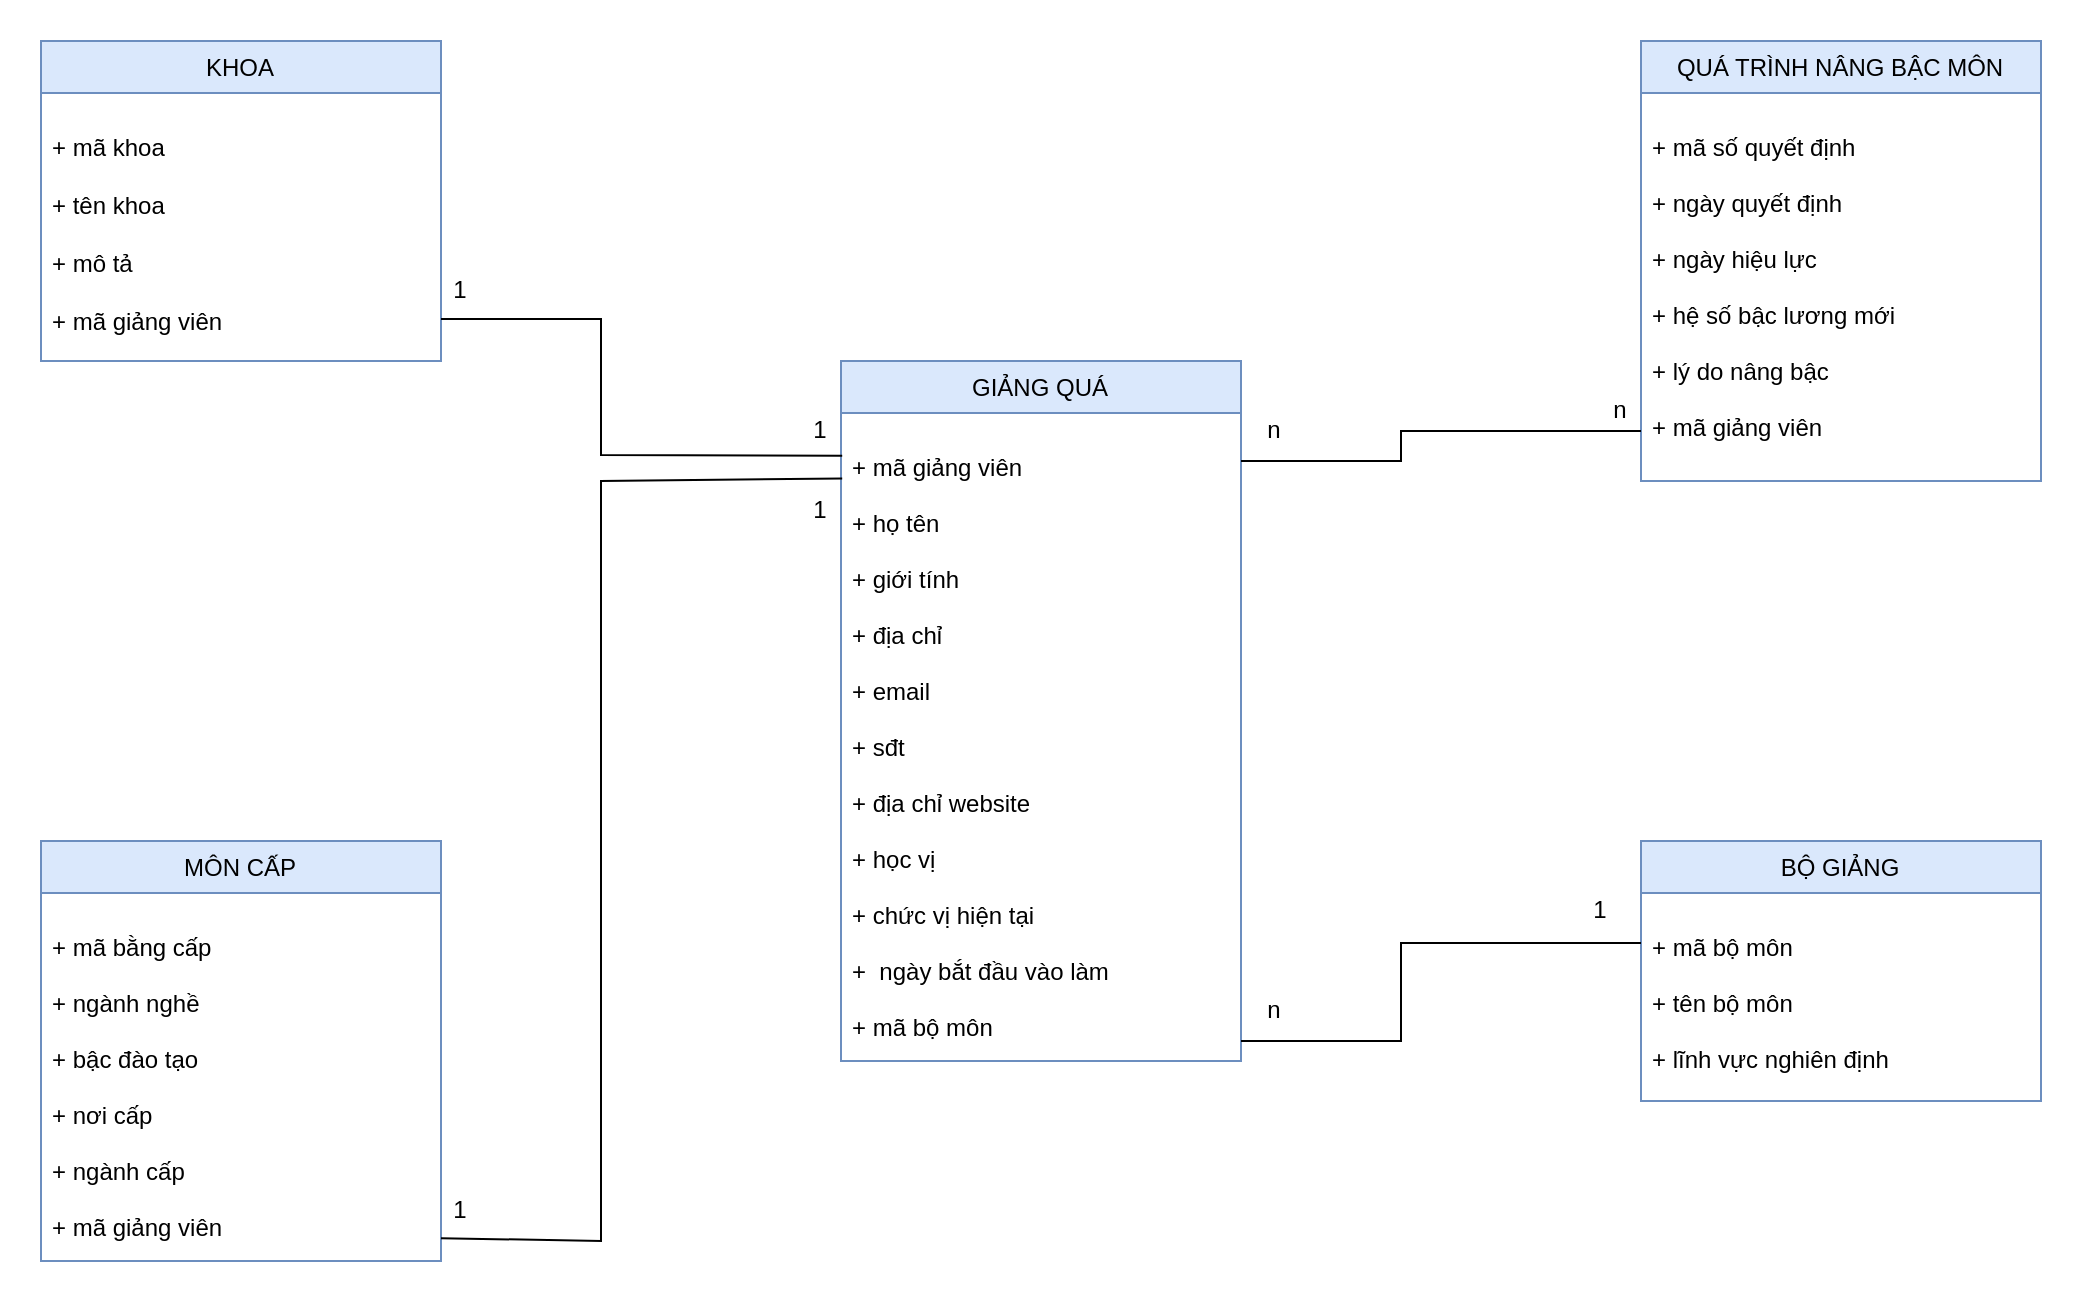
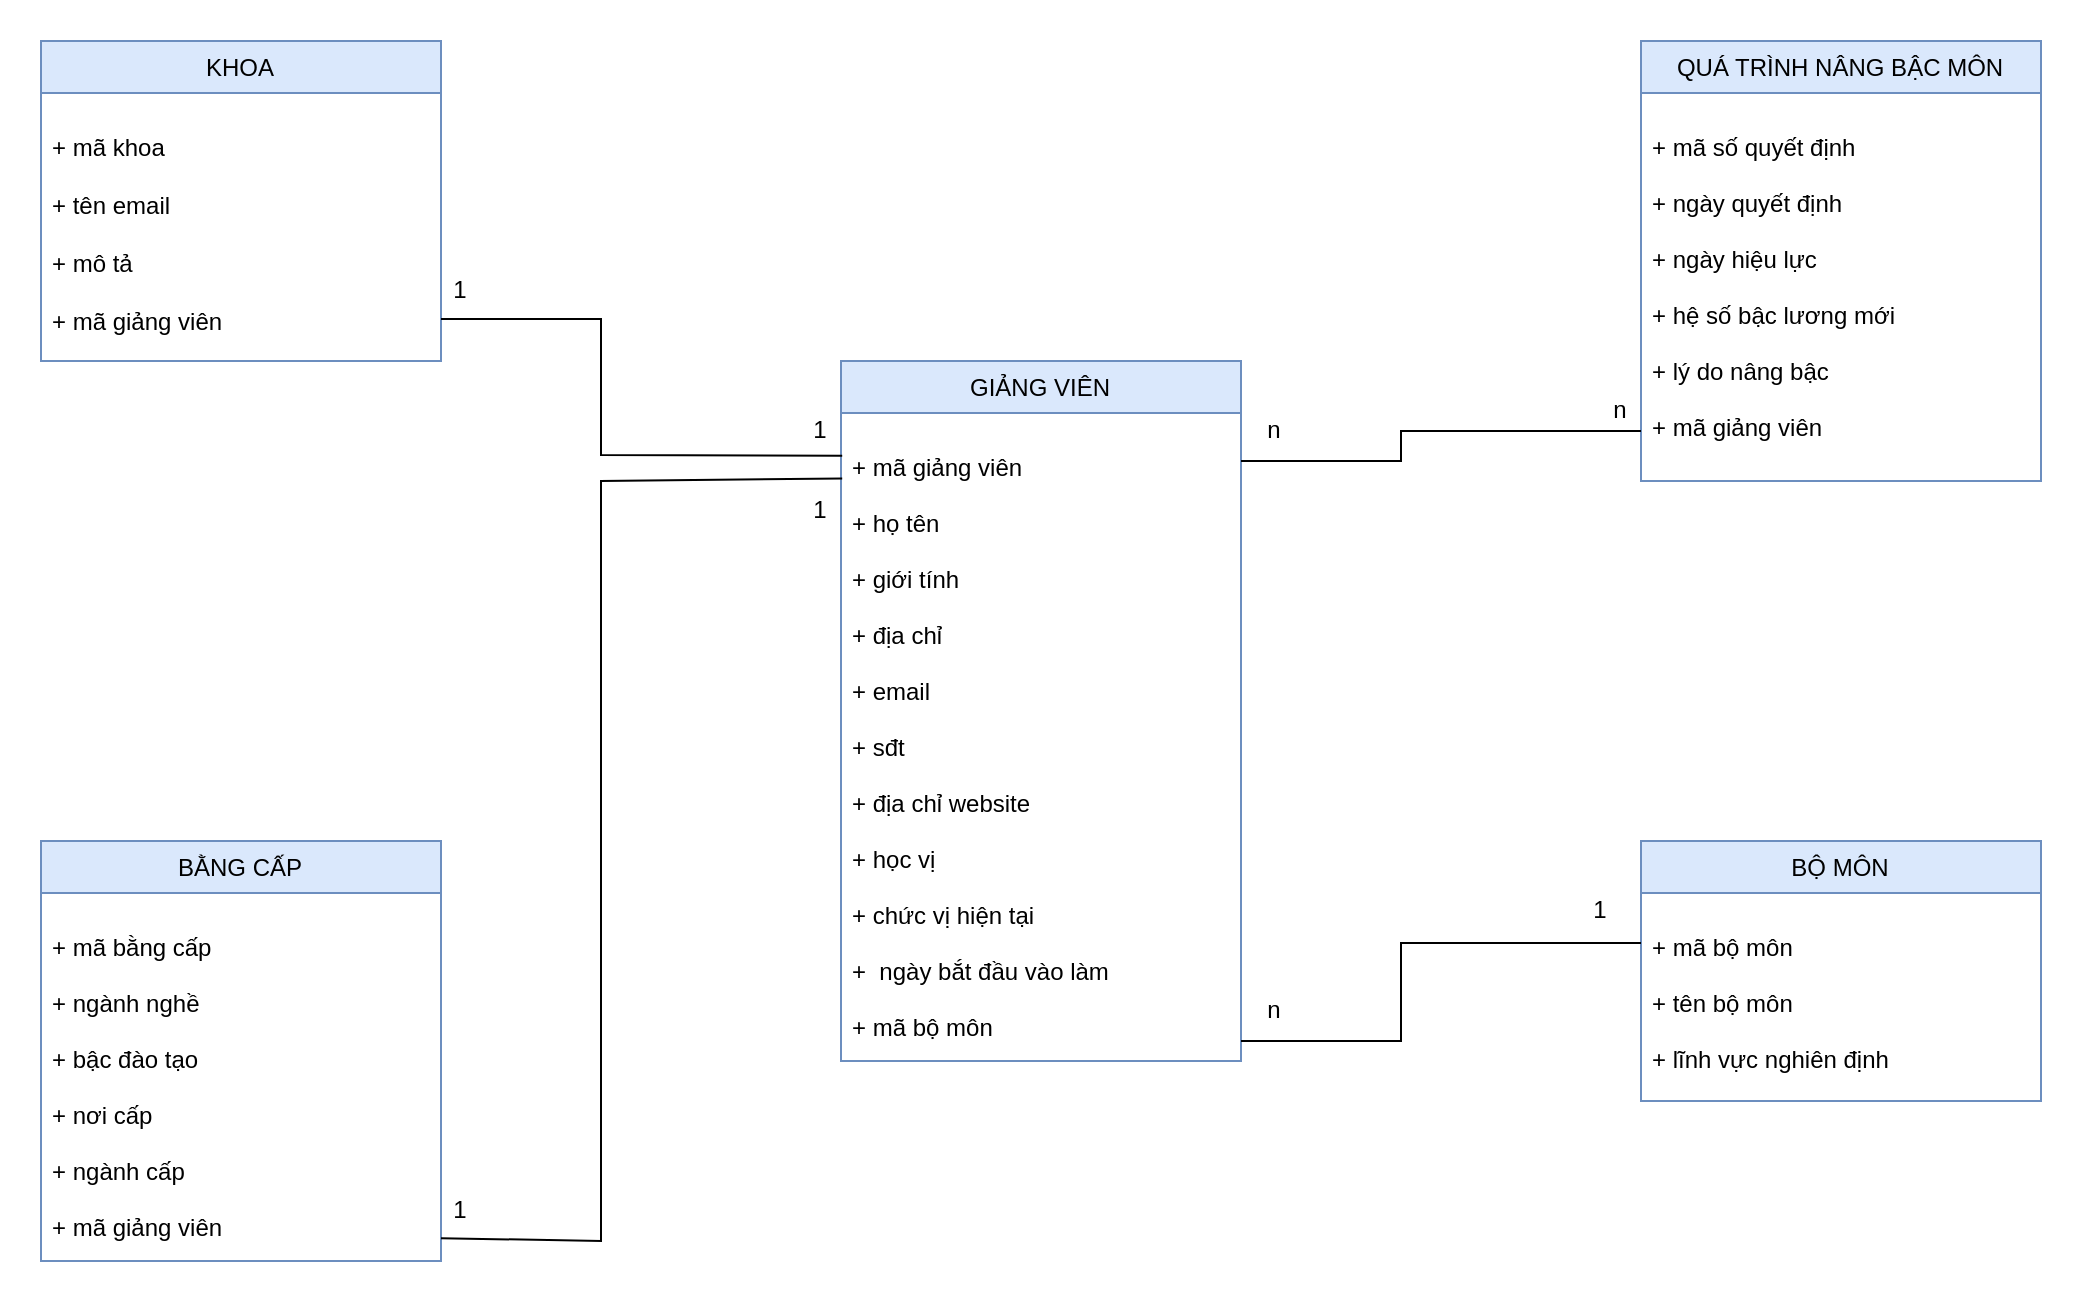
  <mxCell id="0" />
  <mxCell id="1" parent="0" />
- <mxCell id="2" value="GIẢNG QUÁ" style="swimlane;fontStyle=0;childLayout=stackLayout;horizontal=1;startSize=26;fillColor=#dae8fc;horizontalStack=0;resizeParent=1;resizeParentMax=0;resizeLast=0;collapsible=1;marginBottom=0;strokeColor=#6c8ebf;" vertex="1" parent="1"><mxGeometry x="420" y="180" width="200" height="350" as="geometry" /></mxCell>
+ <mxCell id="2" value="GIẢNG VIÊN" style="swimlane;fontStyle=0;childLayout=stackLayout;horizontal=1;startSize=26;fillColor=#dae8fc;horizontalStack=0;resizeParent=1;resizeParentMax=0;resizeLast=0;collapsible=1;marginBottom=0;strokeColor=#6c8ebf;" vertex="1" parent="1"><mxGeometry x="420" y="180" width="200" height="350" as="geometry" /></mxCell>
  <mxCell id="3" value="&#10;+ mã giảng viên&#10;&#10;+ họ tên&#10;&#10;+ giới tính&#10;&#10;+ địa chỉ&#10;&#10;+ email&#10;&#10;+ sđt&#10;&#10;+ địa chỉ website&#10;&#10;+ học vị&#10;&#10;+ chức vị hiện tại&#10;&#10;+  ngày bắt đầu vào làm&#10;&#10;+ mã bộ môn" style="text;strokeColor=none;fillColor=none;align=left;verticalAlign=top;spacingLeft=4;spacingRight=4;overflow=hidden;rotatable=0;points=[[0,0.5],[1,0.5]];portConstraint=eastwest;" vertex="1" parent="2"><mxGeometry y="26" width="200" height="324" as="geometry" /></mxCell>
  <mxCell id="4" value="QUÁ TRÌNH NÂNG BẬC MÔN" style="swimlane;fontStyle=0;childLayout=stackLayout;horizontal=1;startSize=26;fillColor=#dae8fc;horizontalStack=0;resizeParent=1;resizeParentMax=0;resizeLast=0;collapsible=1;marginBottom=0;strokeColor=#6c8ebf;" vertex="1" parent="1"><mxGeometry x="820" y="20" width="200" height="220" as="geometry" /></mxCell>
  <mxCell id="5" value="&#10;+ mã số quyết định&#10;&#10;+ ngày quyết định&#10;&#10;+ ngày hiệu lực&#10;&#10;+ hệ số bậc lương mới&#10;&#10;+ lý do nâng bậc&#10;&#10;+ mã giảng viên" style="text;strokeColor=none;fillColor=none;align=left;verticalAlign=top;spacingLeft=4;spacingRight=4;overflow=hidden;rotatable=0;points=[[0,0.5],[1,0.5]];portConstraint=eastwest;" vertex="1" parent="4"><mxGeometry y="26" width="200" height="194" as="geometry" /></mxCell>
- <mxCell id="6" value="BỘ GIẢNG" style="swimlane;fontStyle=0;childLayout=stackLayout;horizontal=1;startSize=26;fillColor=#dae8fc;horizontalStack=0;resizeParent=1;resizeParentMax=0;resizeLast=0;collapsible=1;marginBottom=0;strokeColor=#6c8ebf;" vertex="1" parent="1"><mxGeometry x="820" y="420" width="200" height="130" as="geometry" /></mxCell>
+ <mxCell id="6" value="BỘ MÔN" style="swimlane;fontStyle=0;childLayout=stackLayout;horizontal=1;startSize=26;fillColor=#dae8fc;horizontalStack=0;resizeParent=1;resizeParentMax=0;resizeLast=0;collapsible=1;marginBottom=0;strokeColor=#6c8ebf;" vertex="1" parent="1"><mxGeometry x="820" y="420" width="200" height="130" as="geometry" /></mxCell>
  <mxCell id="7" value="&#10;+ mã bộ môn&#10;&#10;+ tên bộ môn&#10;&#10;+ lĩnh vực nghiên định" style="text;strokeColor=none;fillColor=none;align=left;verticalAlign=top;spacingLeft=4;spacingRight=4;overflow=hidden;rotatable=0;points=[[0,0.5],[1,0.5]];portConstraint=eastwest;" vertex="1" parent="6"><mxGeometry y="26" width="200" height="104" as="geometry" /></mxCell>
  <mxCell id="8" value="KHOA" style="swimlane;fontStyle=0;childLayout=stackLayout;horizontal=1;startSize=26;fillColor=#dae8fc;horizontalStack=0;resizeParent=1;resizeParentMax=0;resizeLast=0;collapsible=1;marginBottom=0;strokeColor=#6c8ebf;" vertex="1" parent="1"><mxGeometry x="20" y="20" width="200" height="160" as="geometry" /></mxCell>
- <mxCell id="9" value="&lt;br&gt;+ mã khoa&lt;br&gt;&lt;br&gt;+ tên khoa&amp;nbsp;&lt;br&gt;&lt;br&gt;+ mô tả&lt;br&gt;&lt;br&gt;+ mã giảng viên" style="text;strokeColor=none;fillColor=none;align=left;verticalAlign=top;spacingLeft=4;spacingRight=4;overflow=hidden;rotatable=0;points=[[0,0.5],[1,0.5]];portConstraint=eastwest;html=1;" vertex="1" parent="8"><mxGeometry y="26" width="200" height="134" as="geometry" /></mxCell>
- <mxCell id="10" value="MÔN CẤP" style="swimlane;fontStyle=0;childLayout=stackLayout;horizontal=1;startSize=26;fillColor=#dae8fc;horizontalStack=0;resizeParent=1;resizeParentMax=0;resizeLast=0;collapsible=1;marginBottom=0;strokeColor=#6c8ebf;" vertex="1" parent="1"><mxGeometry x="20" y="420" width="200" height="210" as="geometry" /></mxCell>
+ <mxCell id="9" value="&lt;br&gt;+ mã khoa&lt;br&gt;&lt;br&gt;+ tên email&amp;nbsp;&lt;br&gt;&lt;br&gt;+ mô tả&lt;br&gt;&lt;br&gt;+ mã giảng viên" style="text;strokeColor=none;fillColor=none;align=left;verticalAlign=top;spacingLeft=4;spacingRight=4;overflow=hidden;rotatable=0;points=[[0,0.5],[1,0.5]];portConstraint=eastwest;html=1;" vertex="1" parent="8"><mxGeometry y="26" width="200" height="134" as="geometry" /></mxCell>
+ <mxCell id="10" value="BẰNG CẤP" style="swimlane;fontStyle=0;childLayout=stackLayout;horizontal=1;startSize=26;fillColor=#dae8fc;horizontalStack=0;resizeParent=1;resizeParentMax=0;resizeLast=0;collapsible=1;marginBottom=0;strokeColor=#6c8ebf;" vertex="1" parent="1"><mxGeometry x="20" y="420" width="200" height="210" as="geometry" /></mxCell>
  <mxCell id="11" value="&#10;+ mã bằng cấp&#10;&#10;+ ngành nghề&#10;&#10;+ bậc đào tạo&#10;&#10;+ nơi cấp&#10;&#10;+ ngành cấp&#10;&#10;+ mã giảng viên" style="text;strokeColor=none;fillColor=none;align=left;verticalAlign=top;spacingLeft=4;spacingRight=4;overflow=hidden;rotatable=0;points=[[0,0.5],[1,0.5]];portConstraint=eastwest;" vertex="1" parent="10"><mxGeometry y="26" width="200" height="184" as="geometry" /></mxCell>
  <mxCell id="12" value="" style="endArrow=none;html=1;rounded=0;fontColor=#FF0000;entryX=0.003;entryY=0.066;entryDx=0;entryDy=0;entryPerimeter=0;" edge="1" parent="1" target="3"><mxGeometry width="50" height="50" relative="1" as="geometry"><mxPoint x="220" y="159" as="sourcePoint" /><mxPoint x="410" y="222" as="targetPoint" /><Array as="points"><mxPoint x="300" y="159" /><mxPoint x="300" y="227" /></Array></mxGeometry></mxCell>
  <mxCell id="13" value="" style="endArrow=none;html=1;rounded=0;fontColor=#FF0000;exitX=1;exitY=0.938;exitDx=0;exitDy=0;exitPerimeter=0;entryX=0.003;entryY=0.101;entryDx=0;entryDy=0;entryPerimeter=0;" edge="1" parent="1" source="11" target="3"><mxGeometry width="50" height="50" relative="1" as="geometry"><mxPoint x="290" y="590" as="sourcePoint" /><mxPoint x="340" y="540" as="targetPoint" /><Array as="points"><mxPoint x="300" y="620" /><mxPoint x="300" y="240" /></Array></mxGeometry></mxCell>
  <mxCell id="14" value="" style="endArrow=none;html=1;rounded=0;fontColor=#FF0000;" edge="1" parent="1"><mxGeometry width="50" height="50" relative="1" as="geometry"><mxPoint x="620" y="230" as="sourcePoint" /><mxPoint x="820" y="215" as="targetPoint" /><Array as="points"><mxPoint x="700" y="230" /><mxPoint x="700" y="215" /></Array></mxGeometry></mxCell>
  <mxCell id="15" value="" style="endArrow=none;html=1;rounded=0;fontColor=#FF0000;" edge="1" parent="1"><mxGeometry width="50" height="50" relative="1" as="geometry"><mxPoint x="620" y="520" as="sourcePoint" /><mxPoint x="820" y="471" as="targetPoint" /><Array as="points"><mxPoint x="700" y="520" /><mxPoint x="700" y="471" /></Array></mxGeometry></mxCell>
  <mxCell id="16" value="1" style="text;html=1;strokeColor=none;fillColor=none;align=center;verticalAlign=middle;whiteSpace=wrap;rounded=0;fontColor=#000000;" vertex="1" parent="1"><mxGeometry x="200" y="130" width="60" height="30" as="geometry" /></mxCell>
  <mxCell id="17" value="1" style="text;html=1;strokeColor=none;fillColor=none;align=center;verticalAlign=middle;whiteSpace=wrap;rounded=0;fontColor=#000000;" vertex="1" parent="1"><mxGeometry x="380" y="200" width="60" height="30" as="geometry" /></mxCell>
  <mxCell id="18" value="1" style="text;html=1;strokeColor=none;fillColor=none;align=center;verticalAlign=middle;whiteSpace=wrap;rounded=0;fontColor=#000000;" vertex="1" parent="1"><mxGeometry x="200" y="590" width="60" height="30" as="geometry" /></mxCell>
  <mxCell id="19" value="1" style="text;html=1;strokeColor=none;fillColor=none;align=center;verticalAlign=middle;whiteSpace=wrap;rounded=0;fontColor=#000000;" vertex="1" parent="1"><mxGeometry x="400" y="240" width="20" height="30" as="geometry" /></mxCell>
  <mxCell id="20" value="n" style="text;html=1;strokeColor=none;fillColor=none;align=center;verticalAlign=middle;whiteSpace=wrap;rounded=0;fontColor=#000000;" vertex="1" parent="1"><mxGeometry x="607" y="200" width="60" height="30" as="geometry" /></mxCell>
  <mxCell id="21" value="1" style="text;html=1;strokeColor=none;fillColor=none;align=center;verticalAlign=middle;whiteSpace=wrap;rounded=0;fontColor=#000000;" vertex="1" parent="1"><mxGeometry x="790" y="440" width="20" height="30" as="geometry" /></mxCell>
  <mxCell id="22" value="n" style="text;html=1;strokeColor=none;fillColor=none;align=center;verticalAlign=middle;whiteSpace=wrap;rounded=0;fontColor=#000000;" vertex="1" parent="1"><mxGeometry x="800" y="190" width="20" height="30" as="geometry" /></mxCell>
  <mxCell id="23" value="n" style="text;html=1;strokeColor=none;fillColor=none;align=center;verticalAlign=middle;whiteSpace=wrap;rounded=0;fontColor=#000000;" vertex="1" parent="1"><mxGeometry x="627" y="490" width="20" height="30" as="geometry" /></mxCell>
